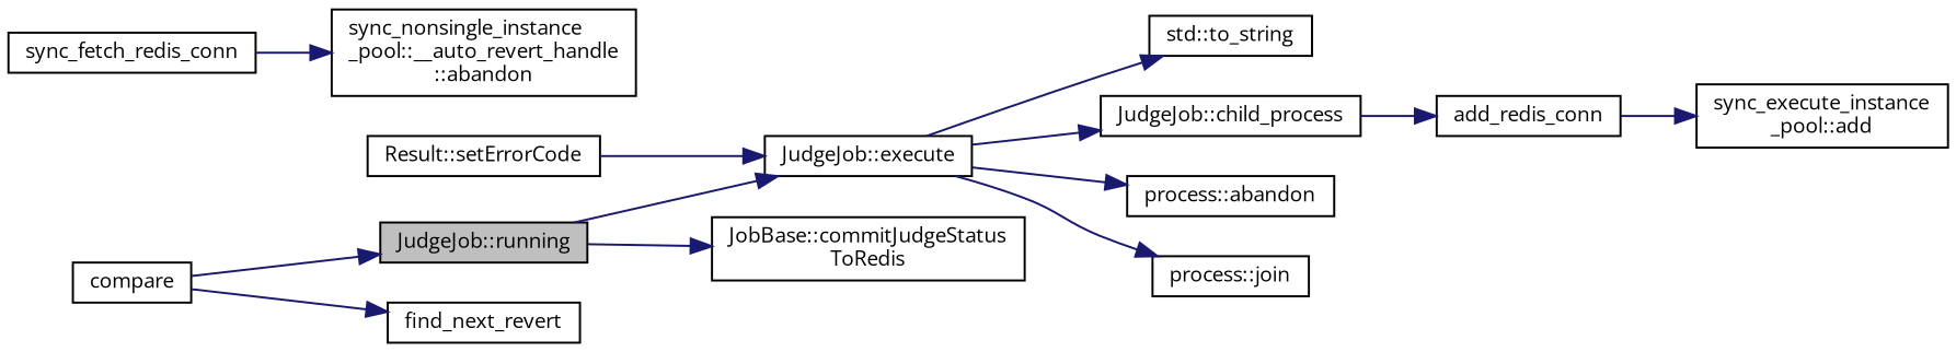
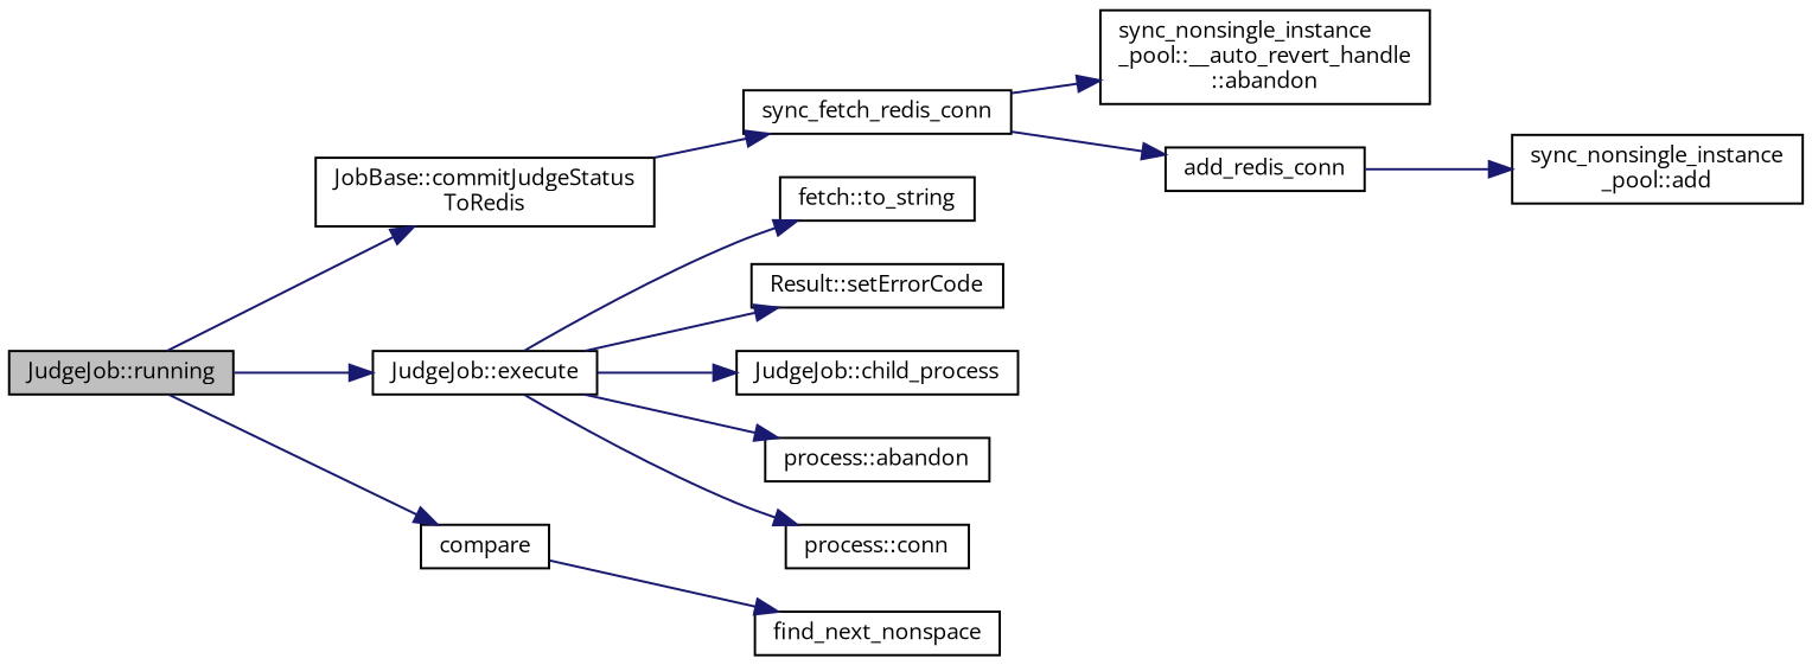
  digraph {
    fontname="Open Sans"
    rankdir=LR
    node [color=black fillcolor=white fontname="Open Sans" fontsize=10 shape=record style=filled]
    edge [color=midnightblue fontname="Open Sans" fontsize=10 labelfontname=Helvetica labelfontsize=10 style=solid]
    n1 [fillcolor=grey75 fontcolor=black height=0.2 label="JudgeJob::running" width=0.4]
    n2 [height=0.2 label="JobBase::commitJudgeStatus\lToRedis" width=0.4]
    n3 [height=0.2 label="JudgeJob::execute" width=0.4]
    n4 [height=0.2 label=compare width=0.4]
    n5 [height=0.2 label=sync_fetch_redis_conn width=0.4]
-   n6 [height=0.2 label="std::to_string" width=0.4]
+   n6 [height=0.2 label="fetch::to_string" width=0.4]
    n7 [height=0.2 label="Result::setErrorCode" width=0.4]
    n8 [height=0.2 label="JudgeJob::child_process" width=0.4]
    n9 [height=0.2 label="process::abandon" width=0.4]
-   n10 [height=0.2 label="process::join" width=0.4]
-   n11 [height=0.2 label=find_next_revert width=0.4]
+   n10 [height=0.2 label="process::conn" width=0.4]
+   n11 [height=0.2 label=find_next_nonspace width=0.4]
    n12 [height=0.2 label="sync_nonsingle_instance\l_pool::__auto_revert_handle\l::abandon" width=0.4]
    n13 [height=0.2 label=add_redis_conn width=0.4]
-   n14 [height=0.2 label="sync_execute_instance\l_pool::add" width=0.4]
+   n14 [height=0.2 label="sync_nonsingle_instance\l_pool::add" width=0.4]
    n1 -> n2
    n1 -> n3
-   n4 -> n1
+   n1 -> n4
+   n2 -> n5
    n3 -> n6
-   n7 -> n3
+   n3 -> n7
    n3 -> n8
    n3 -> n9
    n3 -> n10
    n4 -> n11
    n5 -> n12
-   n8 -> n13
+   n5 -> n13
    n13 -> n14
  }
